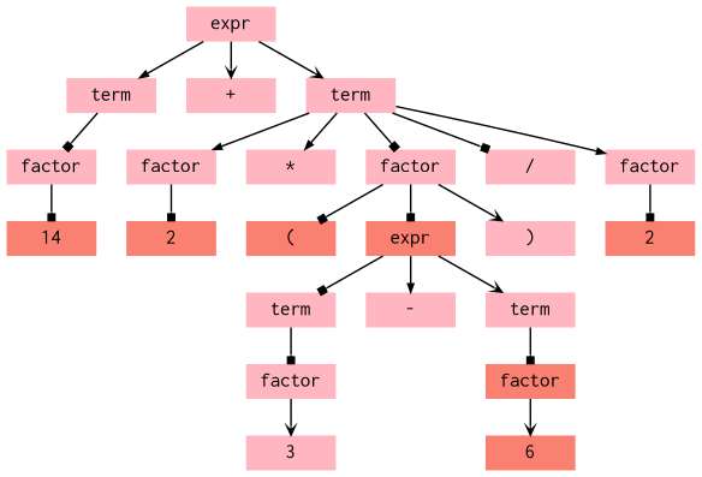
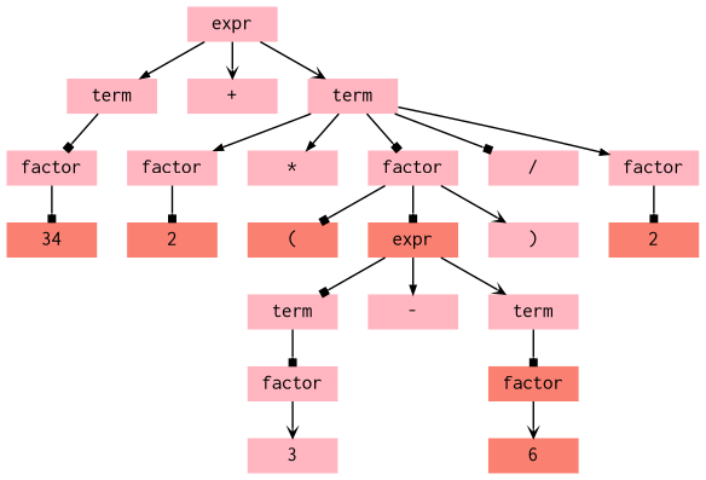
  digraph {
    ranksep=.3
    node [fontname=Courier fontsize=12 shape=none style=filled fillcolor=lightpink color=deeppink]
    edge [arrowsize=.5 arrowhead=box]
    n1 [height=.1 label=expr]
    n2 [height=.1 label=term]
    n3 [height=.1 label="+"]
    n4 [height=.1 label=term]
    n5 [height=.1 label=factor]
    n6 [height=.1 label=factor]
    n7 [height=.1 label="*"]
    n8 [height=.1 label=factor color=purple]
    n9 [height=.1 label="/" color=purple]
    n10 [height=.1 label=factor]
-   n11 [height=.1 label=14 fillcolor=salmon color=purple]
+   n11 [height=.1 label=34 fillcolor=salmon color=purple]
    n12 [height=.1 label=2 fillcolor=salmon]
    n13 [height=.1 label="(" fillcolor=salmon]
    n14 [height=.1 label=expr fillcolor=salmon color=purple]
    n15 [height=.1 label=")" color=purple]
    n16 [height=.1 label=2 fillcolor=salmon]
    n17 [height=.1 label=term color=purple]
    n18 [height=.1 label="-" color=purple]
    n19 [height=.1 label=term]
    n20 [height=.1 label=factor color=purple]
    n21 [height=.1 label=factor fillcolor=salmon]
    n22 [height=.1 label=3 color=purple]
    n23 [height=.1 label=6 fillcolor=salmon]
    n1 -> n2 [arrowhead=normal]
    n1 -> n3 [arrowhead=vee]
    n1 -> n4 [arrowhead=vee]
    n2 -> n5
    n4 -> n6 [arrowhead=normal]
    n4 -> n7 [arrowhead=normal]
    n4 -> n8
    n4 -> n9
    n4 -> n10 [arrowhead=normal]
    n5 -> n11
    n6 -> n12
    n8 -> n13
    n8 -> n14
    n8 -> n15 [arrowhead=vee]
    n10 -> n16
    n14 -> n17
    n14 -> n18 [arrowhead=normal]
    n14 -> n19 [arrowhead=vee]
    n17 -> n20
    n19 -> n21
    n20 -> n22 [arrowhead=vee]
    n21 -> n23 [arrowhead=vee]
  }
